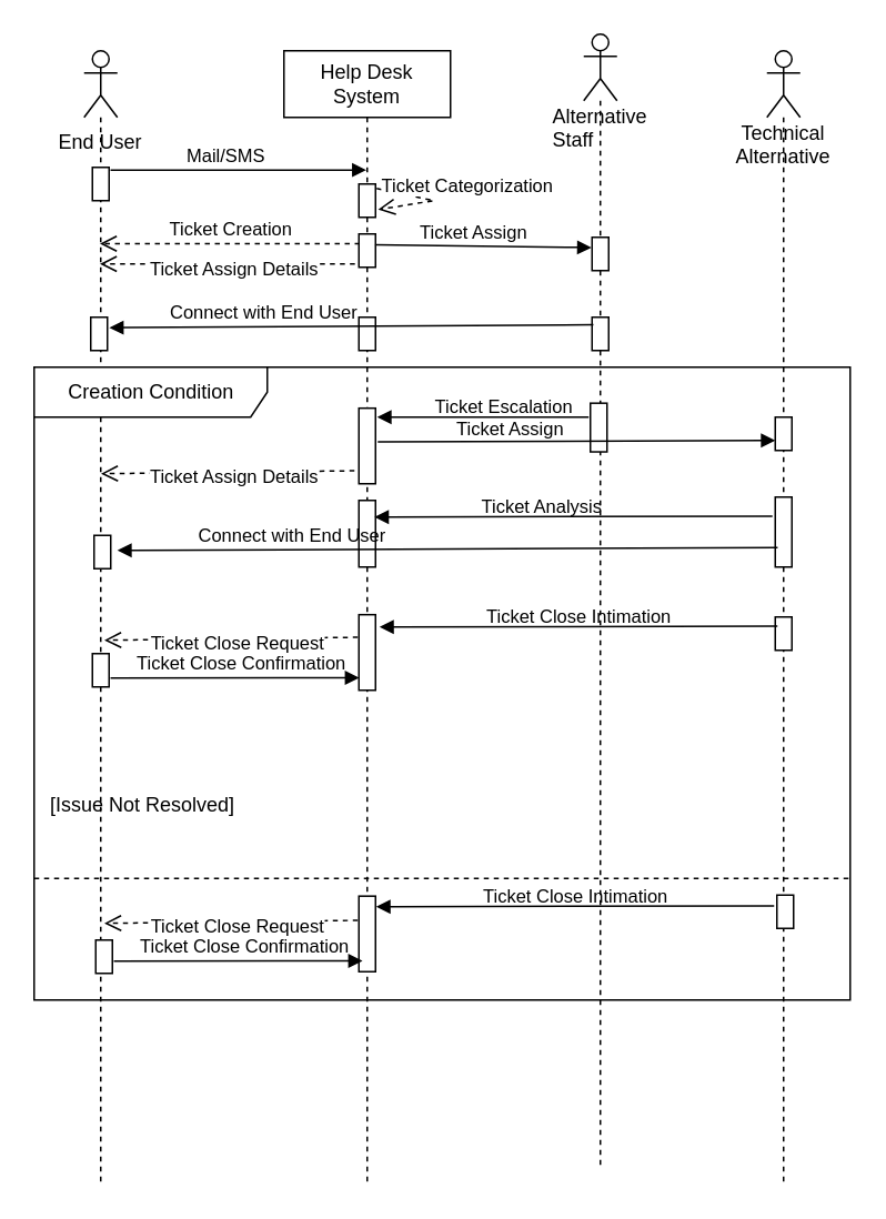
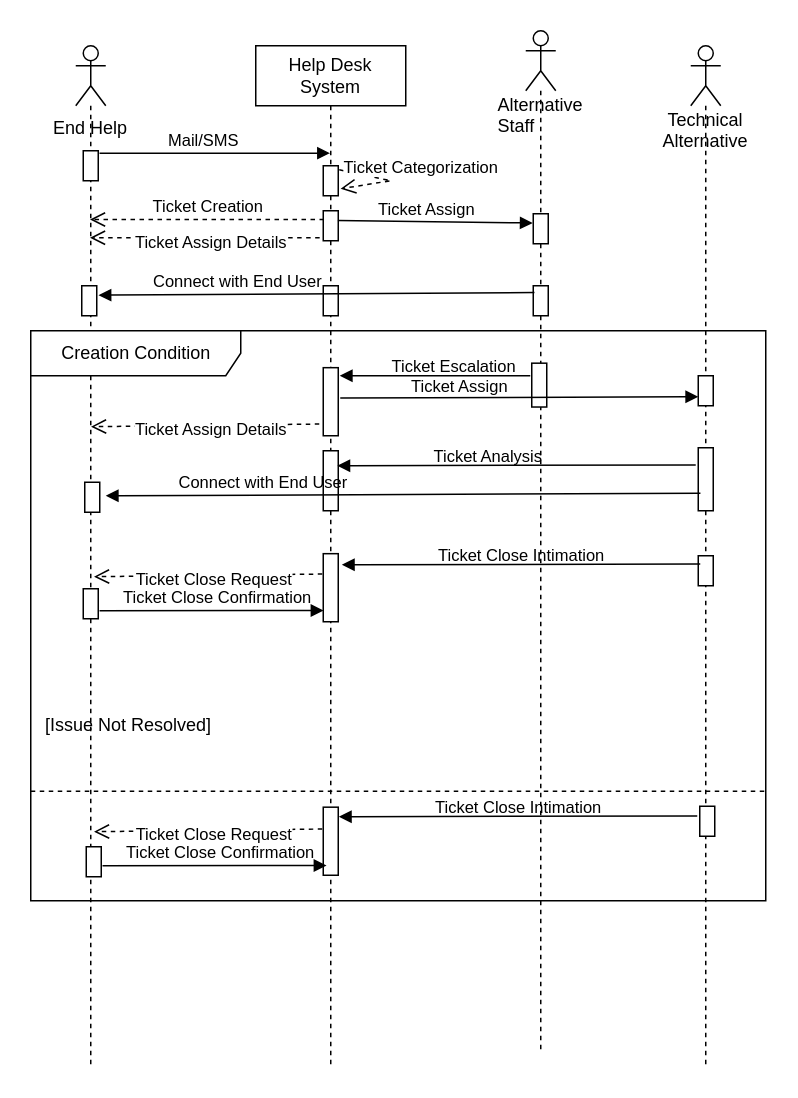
  <mxCell id="0" />
  <mxCell id="1" parent="0" />
  <mxCell id="2" value="" style="shape=umlLifeline;participant=umlActor;perimeter=lifelinePerimeter;whiteSpace=wrap;html=1;container=1;collapsible=0;recursiveResize=0;verticalAlign=top;spacingTop=36;outlineConnect=0;fillColor=none;" parent="1" vertex="1"><mxGeometry x="50" y="30" width="20" height="680" as="geometry" /></mxCell>
  <mxCell id="3" value="" style="html=1;points=[];perimeter=orthogonalPerimeter;" parent="2" vertex="1"><mxGeometry x="5" y="70" width="10" height="20" as="geometry" /></mxCell>
  <mxCell id="4" value="" style="html=1;points=[];perimeter=orthogonalPerimeter;" vertex="1" parent="2"><mxGeometry x="4" y="160" width="10" height="20" as="geometry" /></mxCell>
  <mxCell id="5" value="" style="html=1;points=[];perimeter=orthogonalPerimeter;" vertex="1" parent="2"><mxGeometry x="6" y="291" width="10" height="20" as="geometry" /></mxCell>
  <mxCell id="6" value="" style="html=1;points=[];perimeter=orthogonalPerimeter;" vertex="1" parent="2"><mxGeometry x="5" y="362" width="10" height="20" as="geometry" /></mxCell>
  <mxCell id="7" value="" style="html=1;points=[];perimeter=orthogonalPerimeter;" vertex="1" parent="2"><mxGeometry x="7" y="534" width="10" height="20" as="geometry" /></mxCell>
  <mxCell id="8" value="Help Desk System" style="shape=umlLifeline;perimeter=lifelinePerimeter;whiteSpace=wrap;html=1;container=1;collapsible=0;recursiveResize=0;outlineConnect=0;fillColor=none;" parent="1" vertex="1"><mxGeometry x="170" y="30" width="100" height="680" as="geometry" /></mxCell>
  <mxCell id="9" value="" style="html=1;points=[];perimeter=orthogonalPerimeter;" parent="8" vertex="1"><mxGeometry x="45" y="80" width="10" height="20" as="geometry" /></mxCell>
  <mxCell id="10" value="Ticket Categorization" style="html=1;verticalAlign=bottom;endArrow=open;dashed=1;endSize=8;rounded=0;exitX=1.067;exitY=0.133;exitDx=0;exitDy=0;exitPerimeter=0;edgeStyle=entityRelationEdgeStyle;elbow=vertical;entryX=1.159;entryY=0.767;entryDx=0;entryDy=0;entryPerimeter=0;" parent="8" source="9" target="9" edge="1"><mxGeometry x="0.018" y="20" relative="1" as="geometry"><mxPoint x="59.5" y="150.15" as="sourcePoint" /><mxPoint x="90" y="103" as="targetPoint" /><Array as="points"><mxPoint x="90" y="90" /></Array><mxPoint x="17" y="-20" as="offset" /></mxGeometry></mxCell>
  <mxCell id="11" value="" style="html=1;points=[];perimeter=orthogonalPerimeter;" vertex="1" parent="8"><mxGeometry x="45" y="110" width="10" height="20" as="geometry" /></mxCell>
  <mxCell id="12" value="" style="html=1;points=[];perimeter=orthogonalPerimeter;" vertex="1" parent="8"><mxGeometry x="45" y="160" width="10" height="20" as="geometry" /></mxCell>
- <mxCell id="13" value="End User" style="text;html=1;strokeColor=none;fillColor=none;align=center;verticalAlign=middle;whiteSpace=wrap;rounded=0;" parent="1" vertex="1"><mxGeometry x="30" y="70" width="60" height="30" as="geometry" /></mxCell>
+ <mxCell id="13" value="End Help" style="text;html=1;strokeColor=none;fillColor=none;align=center;verticalAlign=middle;whiteSpace=wrap;rounded=0;" parent="1" vertex="1"><mxGeometry x="30" y="70" width="60" height="30" as="geometry" /></mxCell>
  <mxCell id="14" value="Mail/SMS" style="html=1;verticalAlign=bottom;labelBackgroundColor=none;endArrow=block;endFill=1;endSize=6;align=left;rounded=0;labelBorderColor=none;exitX=1.086;exitY=0.08;exitDx=0;exitDy=0;exitPerimeter=0;" parent="1" source="3" target="8" edge="1"><mxGeometry x="-0.425" relative="1" as="geometry"><mxPoint x="280" y="240" as="sourcePoint" /><mxPoint x="390" y="240" as="targetPoint" /><mxPoint as="offset" /></mxGeometry></mxCell>
  <mxCell id="15" value="&lt;div style=&quot;text-align: justify;&quot;&gt;&lt;span style=&quot;background-color: initial;&quot;&gt;Alternative Staff&lt;/span&gt;&lt;/div&gt;" style="shape=umlLifeline;participant=umlActor;perimeter=lifelinePerimeter;whiteSpace=wrap;html=1;container=1;collapsible=0;recursiveResize=0;verticalAlign=top;spacingTop=36;outlineConnect=0;size=40;align=center;" parent="1" vertex="1"><mxGeometry x="350" y="20" width="20" height="680" as="geometry" /></mxCell>
  <mxCell id="16" value="" style="html=1;points=[];perimeter=orthogonalPerimeter;" parent="15" vertex="1"><mxGeometry x="5" y="122" width="10" height="20" as="geometry" /></mxCell>
  <mxCell id="17" value="" style="html=1;points=[];perimeter=orthogonalPerimeter;" vertex="1" parent="15"><mxGeometry x="5" y="170" width="10" height="20" as="geometry" /></mxCell>
  <mxCell id="18" value="Ticket Assign" style="html=1;verticalAlign=bottom;labelBackgroundColor=none;endArrow=block;endFill=1;endSize=6;align=left;rounded=0;labelBorderColor=none;entryX=-0.036;entryY=0.309;entryDx=0;entryDy=0;entryPerimeter=0;exitX=0.978;exitY=0.322;exitDx=0;exitDy=0;exitPerimeter=0;" parent="1" target="16" edge="1" source="11"><mxGeometry x="-0.611" y="-1" relative="1" as="geometry"><mxPoint x="230" y="148" as="sourcePoint" /><mxPoint x="360" y="146" as="targetPoint" /><mxPoint as="offset" /></mxGeometry></mxCell>
  <mxCell id="19" value="Ticket Assign Details" style="html=1;verticalAlign=bottom;endArrow=open;dashed=1;endSize=8;rounded=0;exitX=-0.239;exitY=0.901;exitDx=0;exitDy=0;exitPerimeter=0;" parent="1" source="11" target="2" edge="1"><mxGeometry x="-0.051" y="12" relative="1" as="geometry"><mxPoint x="200" y="177" as="sourcePoint" /><mxPoint x="70" y="177" as="targetPoint" /><mxPoint as="offset" /></mxGeometry></mxCell>
  <mxCell id="20" value="Connect with End User" style="html=1;verticalAlign=bottom;labelBackgroundColor=none;endArrow=block;endFill=1;endSize=6;align=left;rounded=0;labelBorderColor=none;exitX=0.08;exitY=0.228;exitDx=0;exitDy=0;exitPerimeter=0;entryX=1.116;entryY=0.314;entryDx=0;entryDy=0;entryPerimeter=0;" edge="1" parent="1" source="17" target="4"><mxGeometry x="0.76" relative="1" as="geometry"><mxPoint x="340" y="190" as="sourcePoint" /><mxPoint x="110" y="190" as="targetPoint" /><mxPoint as="offset" /></mxGeometry></mxCell>
  <mxCell id="21" value="Ticket Creation" style="html=1;verticalAlign=bottom;endArrow=open;dashed=1;endSize=8;rounded=0;exitX=0.051;exitY=0.293;exitDx=0;exitDy=0;exitPerimeter=0;" parent="1" source="11" edge="1" target="2"><mxGeometry relative="1" as="geometry"><mxPoint x="208" y="150" as="sourcePoint" /><mxPoint x="108" y="150" as="targetPoint" /></mxGeometry></mxCell>
  <mxCell id="22" value="Creation Condition" style="shape=umlFrame;tabWidth=110;tabHeight=30;tabPosition=left;html=1;boundedLbl=1;labelInHeader=1;width=140;height=30;" vertex="1" parent="1"><mxGeometry x="20" y="220" width="490" height="380" as="geometry" /></mxCell>
  <mxCell id="23" value="" style="line;strokeWidth=1;dashed=1;labelPosition=center;verticalLabelPosition=bottom;align=left;verticalAlign=top;spacingLeft=20;spacingTop=15;" vertex="1" parent="22"><mxGeometry y="299.323" width="490" height="15.2" as="geometry" /></mxCell>
  <mxCell id="24" value="" style="html=1;points=[];perimeter=orthogonalPerimeter;" vertex="1" parent="22"><mxGeometry x="334" y="21.615" width="10" height="29.231" as="geometry" /></mxCell>
  <mxCell id="25" value="[Issue Not Resolved]" style="text" vertex="1" parent="22"><mxGeometry width="100" height="10" relative="1" as="geometry"><mxPoint x="8" y="249" as="offset" /></mxGeometry></mxCell>
  <mxCell id="26" value="Ticket Escalation" style="html=1;verticalAlign=bottom;labelBackgroundColor=none;endArrow=block;endFill=1;endSize=6;align=left;rounded=0;labelBorderColor=none;" edge="1" parent="22"><mxGeometry x="0.474" y="3" relative="1" as="geometry"><mxPoint x="333" y="30" as="sourcePoint" /><mxPoint x="206" y="30" as="targetPoint" /><mxPoint as="offset" /></mxGeometry></mxCell>
  <mxCell id="27" value="" style="html=1;points=[];perimeter=orthogonalPerimeter;" vertex="1" parent="22"><mxGeometry x="195" y="24.62" width="10" height="45.38" as="geometry" /></mxCell>
  <mxCell id="28" value="Ticket Assign Details" style="html=1;verticalAlign=bottom;endArrow=open;dashed=1;endSize=8;rounded=0;exitX=-0.266;exitY=0.774;exitDx=0;exitDy=0;exitPerimeter=0;entryX=0.082;entryY=0.192;entryDx=0;entryDy=0;entryPerimeter=0;" edge="1" parent="22"><mxGeometry x="-0.051" y="12" relative="1" as="geometry"><mxPoint x="192.34" y="62.177" as="sourcePoint" /><mxPoint x="40.18" y="63.96" as="targetPoint" /><mxPoint as="offset" /></mxGeometry></mxCell>
  <mxCell id="29" value="" style="html=1;points=[];perimeter=orthogonalPerimeter;" vertex="1" parent="22"><mxGeometry x="195" y="80" width="10" height="40" as="geometry" /></mxCell>
  <mxCell id="30" value="" style="html=1;points=[];perimeter=orthogonalPerimeter;" vertex="1" parent="22"><mxGeometry x="195" y="148.62" width="10" height="45.38" as="geometry" /></mxCell>
  <mxCell id="31" value="" style="html=1;points=[];perimeter=orthogonalPerimeter;" vertex="1" parent="22"><mxGeometry x="195" y="317.62" width="10" height="45.38" as="geometry" /></mxCell>
  <mxCell id="32" value="Ticket Close Request" style="html=1;verticalAlign=bottom;endArrow=open;dashed=1;endSize=8;rounded=0;exitX=-0.266;exitY=0.774;exitDx=0;exitDy=0;exitPerimeter=0;entryX=0.082;entryY=0.192;entryDx=0;entryDy=0;entryPerimeter=0;" edge="1" parent="22"><mxGeometry x="-0.051" y="12" relative="1" as="geometry"><mxPoint x="194.34" y="162.177" as="sourcePoint" /><mxPoint x="42.18" y="163.96" as="targetPoint" /><mxPoint as="offset" /></mxGeometry></mxCell>
  <mxCell id="33" value="Ticket Close Request" style="html=1;verticalAlign=bottom;endArrow=open;dashed=1;endSize=8;rounded=0;exitX=-0.266;exitY=0.774;exitDx=0;exitDy=0;exitPerimeter=0;entryX=0.082;entryY=0.192;entryDx=0;entryDy=0;entryPerimeter=0;" edge="1" parent="22"><mxGeometry x="-0.051" y="12" relative="1" as="geometry"><mxPoint x="194.34" y="332.177" as="sourcePoint" /><mxPoint x="42.18" y="333.96" as="targetPoint" /><mxPoint as="offset" /></mxGeometry></mxCell>
  <mxCell id="34" value="Technical Alternative" style="shape=umlLifeline;participant=umlActor;perimeter=lifelinePerimeter;whiteSpace=wrap;html=1;container=1;collapsible=0;recursiveResize=0;verticalAlign=top;spacingTop=36;outlineConnect=0;size=40;" vertex="1" parent="1"><mxGeometry x="460" y="30" width="20" height="680" as="geometry" /></mxCell>
  <mxCell id="35" value="" style="html=1;points=[];perimeter=orthogonalPerimeter;" vertex="1" parent="34"><mxGeometry x="5" y="220" width="10" height="20" as="geometry" /></mxCell>
  <mxCell id="36" value="" style="html=1;points=[];perimeter=orthogonalPerimeter;" vertex="1" parent="34"><mxGeometry x="5" y="268" width="10" height="42" as="geometry" /></mxCell>
  <mxCell id="37" value="" style="html=1;points=[];perimeter=orthogonalPerimeter;" vertex="1" parent="34"><mxGeometry x="5" y="340" width="10" height="20" as="geometry" /></mxCell>
  <mxCell id="38" value="" style="html=1;points=[];perimeter=orthogonalPerimeter;" vertex="1" parent="34"><mxGeometry x="6" y="507" width="10" height="20" as="geometry" /></mxCell>
  <mxCell id="39" value="Ticket Assign" style="html=1;verticalAlign=bottom;labelBackgroundColor=none;endArrow=block;endFill=1;endSize=6;align=left;rounded=0;labelBorderColor=none;exitX=1.134;exitY=0.817;exitDx=0;exitDy=0;exitPerimeter=0;" edge="1" parent="1"><mxGeometry x="-0.611" y="-1" relative="1" as="geometry"><mxPoint x="226.34" y="264.85" as="sourcePoint" /><mxPoint x="465" y="264" as="targetPoint" /><mxPoint as="offset" /></mxGeometry></mxCell>
  <mxCell id="40" value="Ticket Analysis" style="html=1;verticalAlign=bottom;labelBackgroundColor=none;endArrow=block;endFill=1;endSize=6;align=left;rounded=0;labelBorderColor=none;exitX=-0.167;exitY=0.273;exitDx=0;exitDy=0;exitPerimeter=0;entryX=0.94;entryY=0.25;entryDx=0;entryDy=0;entryPerimeter=0;" edge="1" parent="1" source="36" target="29"><mxGeometry x="0.474" y="3" relative="1" as="geometry"><mxPoint x="423" y="309" as="sourcePoint" /><mxPoint x="296" y="309" as="targetPoint" /><mxPoint as="offset" /></mxGeometry></mxCell>
  <mxCell id="41" value="Connect with End User" style="html=1;verticalAlign=bottom;labelBackgroundColor=none;endArrow=block;endFill=1;endSize=6;align=left;rounded=0;labelBorderColor=none;exitX=0.145;exitY=0.723;exitDx=0;exitDy=0;exitPerimeter=0;" edge="1" parent="1" source="36"><mxGeometry x="0.76" relative="1" as="geometry"><mxPoint x="365.8" y="326.56" as="sourcePoint" /><mxPoint x="70" y="330" as="targetPoint" /><mxPoint as="offset" /></mxGeometry></mxCell>
  <mxCell id="42" value="Ticket Close Intimation" style="html=1;verticalAlign=bottom;labelBackgroundColor=none;endArrow=block;endFill=1;endSize=6;align=left;rounded=0;labelBorderColor=none;exitX=-0.167;exitY=0.273;exitDx=0;exitDy=0;exitPerimeter=0;entryX=0.94;entryY=0.25;entryDx=0;entryDy=0;entryPerimeter=0;" edge="1" parent="1"><mxGeometry x="0.474" y="3" relative="1" as="geometry"><mxPoint x="466.33" y="375.466" as="sourcePoint" /><mxPoint x="227.4" y="376" as="targetPoint" /><mxPoint as="offset" /></mxGeometry></mxCell>
  <mxCell id="43" value="Ticket Close Intimation" style="html=1;verticalAlign=bottom;labelBackgroundColor=none;endArrow=block;endFill=1;endSize=6;align=left;rounded=0;labelBorderColor=none;exitX=-0.167;exitY=0.273;exitDx=0;exitDy=0;exitPerimeter=0;entryX=0.94;entryY=0.25;entryDx=0;entryDy=0;entryPerimeter=0;" edge="1" parent="1"><mxGeometry x="0.474" y="3" relative="1" as="geometry"><mxPoint x="464.33" y="543.466" as="sourcePoint" /><mxPoint x="225.4" y="544" as="targetPoint" /><mxPoint as="offset" /></mxGeometry></mxCell>
  <mxCell id="44" value="Ticket Close Confirmation" style="html=1;verticalAlign=bottom;labelBackgroundColor=none;endArrow=block;endFill=1;endSize=6;align=left;rounded=0;labelBorderColor=none;exitX=1.086;exitY=0.08;exitDx=0;exitDy=0;exitPerimeter=0;entryX=0.018;entryY=0.834;entryDx=0;entryDy=0;entryPerimeter=0;" edge="1" parent="1" target="30"><mxGeometry x="-0.816" relative="1" as="geometry"><mxPoint x="65.86" y="406.6" as="sourcePoint" /><mxPoint x="210" y="407" as="targetPoint" /><mxPoint as="offset" /></mxGeometry></mxCell>
  <mxCell id="45" value="Ticket Close Confirmation" style="html=1;verticalAlign=bottom;labelBackgroundColor=none;endArrow=block;endFill=1;endSize=6;align=left;rounded=0;labelBorderColor=none;exitX=1.086;exitY=0.08;exitDx=0;exitDy=0;exitPerimeter=0;entryX=0.018;entryY=0.834;entryDx=0;entryDy=0;entryPerimeter=0;" edge="1" parent="1"><mxGeometry x="-0.816" relative="1" as="geometry"><mxPoint x="67.86" y="576.6" as="sourcePoint" /><mxPoint x="217.18" y="576.467" as="targetPoint" /><mxPoint as="offset" /></mxGeometry></mxCell>
